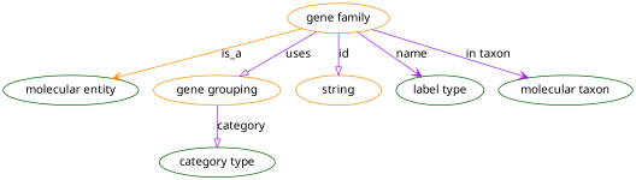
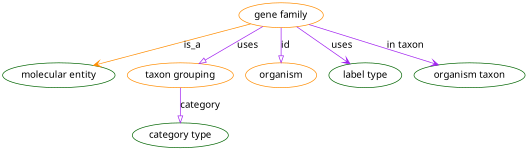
  digraph {
    fontname="Noto Sans"
    node [color=darkgreen fontname="Noto Sans"]
    edge [arrowhead=vee color=purple fontname="Noto Sans" style=solid]
    n1 [color=darkorange height=0.5 label="gene family" width=1.4804]
    "molecular entity" [height=0.5 width=1.9137]
-   "gene grouping" [color=darkorange height=0.5 width=1.7151]
-   n4 [color=darkorange height=0.5 label=string width=0.84854]
+   "gene grouping" [color=darkorange height=0.5 width=1.7151 label="taxon grouping"]
+   n4 [color=darkorange height=0.5 label=organism width=0.84854]
    n5 [height=0.5 label="label type" width=1.2638]
-   n6 [height=0.5 label="molecular taxon" width=1.8234]
+   n6 [height=0.5 label="organism taxon" width=1.8234]
    n7 [height=0.5 label="category type" width=1.6249]
    n1 -> "molecular entity" [color=darkorange label=is_a style=""]
    n1 -> "gene grouping" [arrowhead=onormal label=uses style=""]
    n1 -> n4 [arrowhead=onormal label=id]
-   n1 -> n5 [label=name]
+   n1 -> n5 [label=uses]
    n1 -> n6 [label="in taxon"]
    "gene grouping" -> n7 [arrowhead=onormal label=category]
  }
